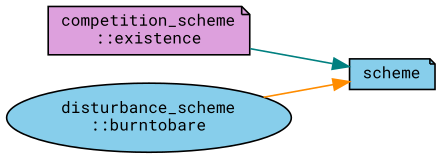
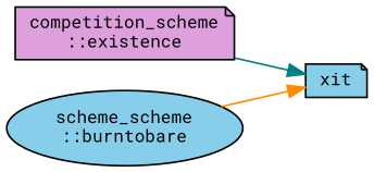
  digraph {
    fontname="Roboto Mono"
    rankdir=LR
    node [color=black fillcolor=skyblue fontname="Roboto Mono" fontsize=10 shape=note style=filled]
    edge [fontname="Roboto Mono" fontsize=10 labelfontname=Helvetica labelfontsize=10 style=solid]
    n1 [fillcolor=plum fontcolor=black height=0.2 label="competition_scheme\l::existence" width=0.4]
-   n2 [height=0.2 label=scheme width=0.4]
-   n3 [height=0.2 label="disturbance_scheme\l::burntobare" shape=ellipse width=0.4]
+   n2 [height=0.2 label=xit width=0.4]
+   n3 [height=0.2 label="scheme_scheme\l::burntobare" shape=ellipse width=0.4]
    n1 -> n2 [color=teal]
    n3 -> n2 [color=darkorange]
  }
